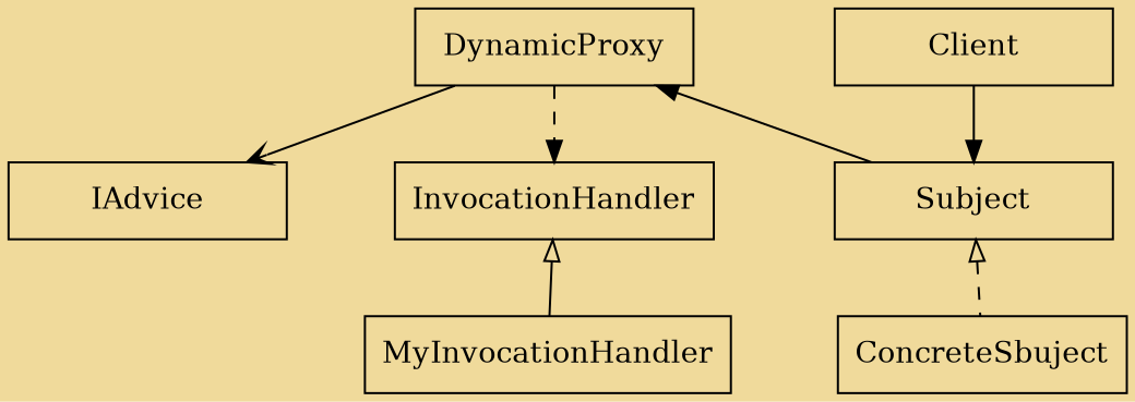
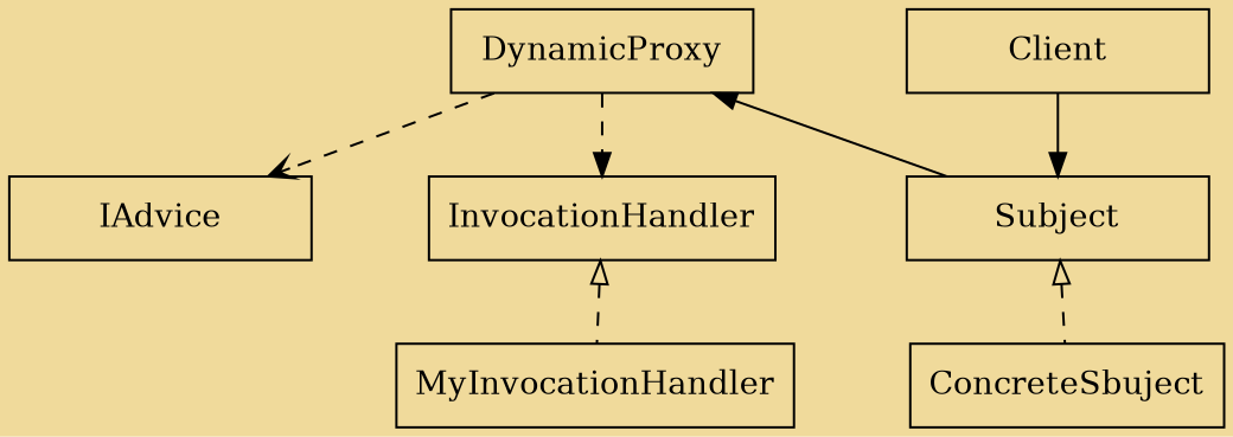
  digraph {
    bgcolor="#f0da9b"
    nodesep=0.7
    node [HETIGHT=1 shape=box]
    edge [style=dashed]
    DynamicProxy [width=1.8]
    Client [width=1.8]
    IAdvice [width=1.8]
    InvocationHandler [width=1.8]
    Subject [width=1.8]
    MyInvocationHandler [width=1.8]
    ConcreteSbuject [width=1.8]
    subgraph sub_1 {
      rank=same
      DynamicProxy
      Client
    }
-   DynamicProxy -> IAdvice [arrowhead=open style=solid]
+   DynamicProxy -> IAdvice [arrowhead=open]
    DynamicProxy -> InvocationHandler [arrowhead=normal]
    Client -> Subject [style=""]
-   InvocationHandler -> MyInvocationHandler [arrowtail=empty dir=back style=solid]
+   InvocationHandler -> MyInvocationHandler [arrowtail=empty dir=back]
    Subject -> DynamicProxy [style=""]
    Subject -> ConcreteSbuject [arrowtail=empty dir=back]
  }
